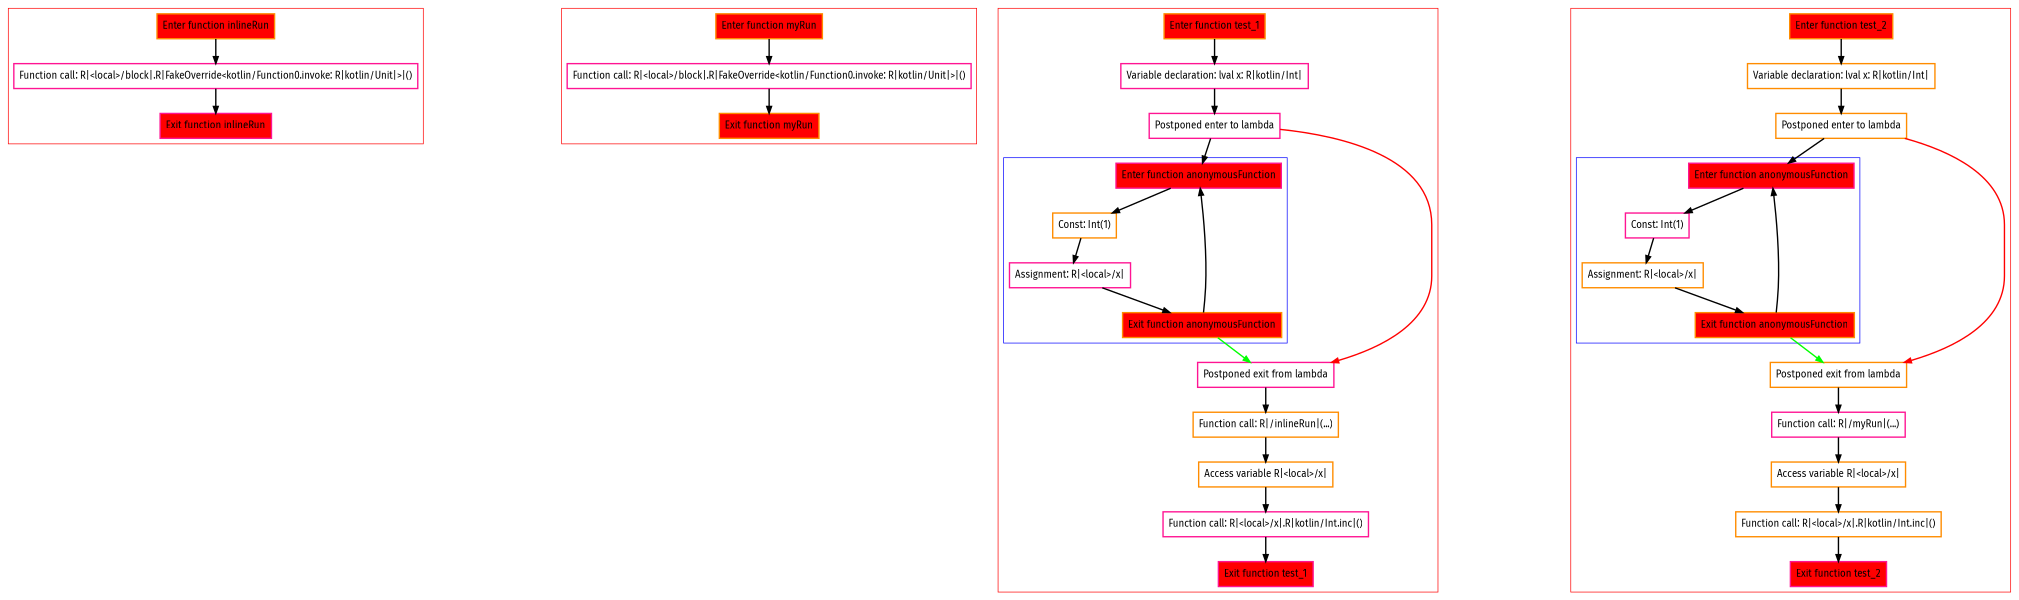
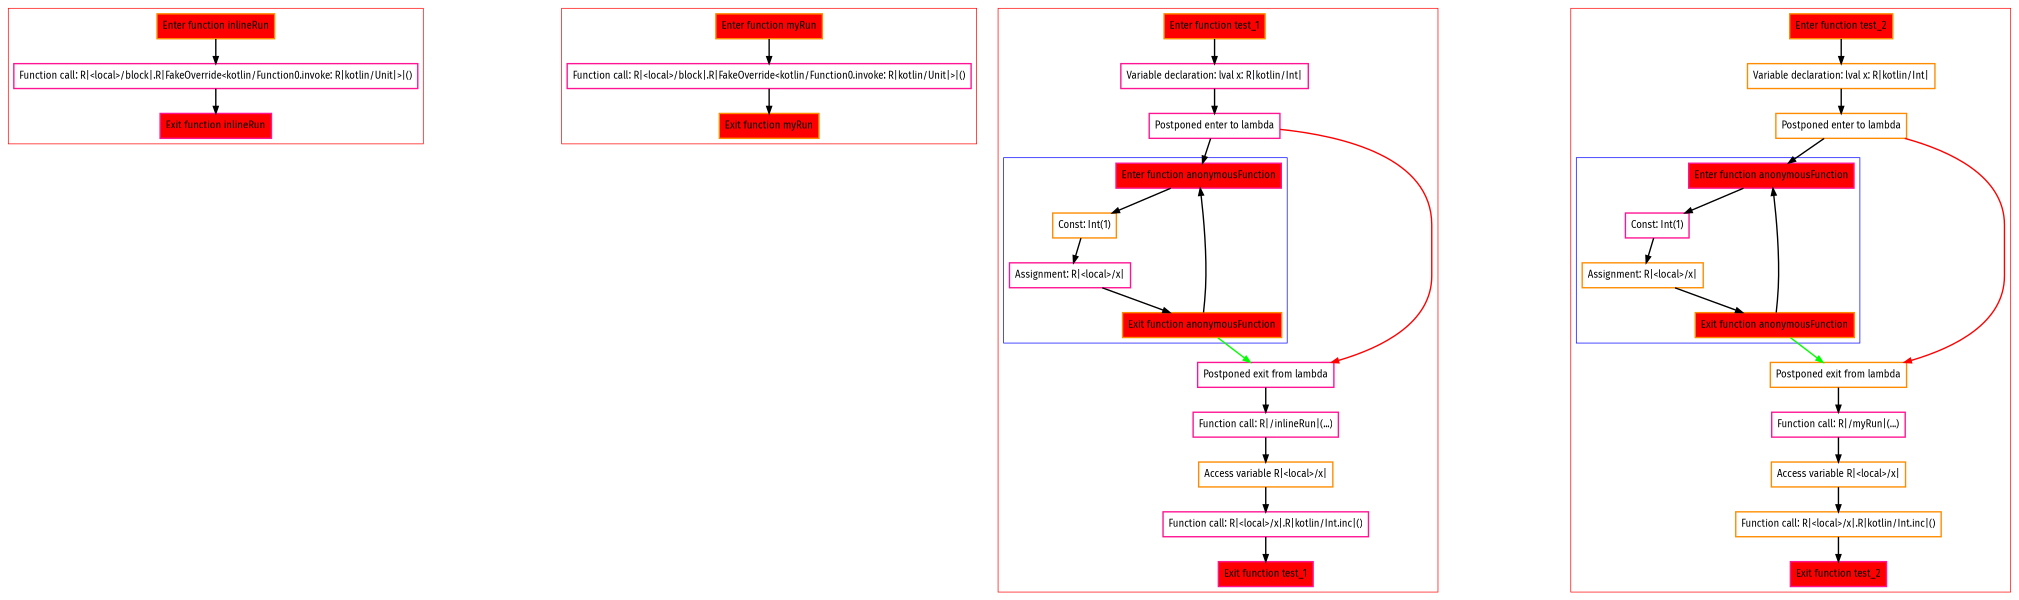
  digraph {
    nodesep=3
    fontname="Fira Sans"
    node [penwidth=2 shape=box color=darkorange fontname="Fira Sans"]
    edge [penwidth=2 fontname="Fira Sans"]
    n1 [fillcolor=red label="Enter function inlineRun" style=filled]
    n2 [label="Function call: R|<local>/block|.R|FakeOverride<kotlin/Function0.invoke: R|kotlin/Unit|>|()" color=deeppink]
    n3 [fillcolor=red label="Exit function inlineRun" style=filled color=deeppink]
    n4 [fillcolor=red label="Enter function myRun" style=filled]
    n5 [label="Function call: R|<local>/block|.R|FakeOverride<kotlin/Function0.invoke: R|kotlin/Unit|>|()" color=deeppink]
    n6 [fillcolor=red label="Exit function myRun" style=filled]
    n7 [fillcolor=red label="Enter function anonymousFunction" style=filled color=deeppink]
    n8 [label="Const: Int(1)"]
    n9 [label="Assignment: R|<local>/x|" color=deeppink]
    n10 [fillcolor=red label="Exit function anonymousFunction" style=filled]
    n11 [fillcolor=red label="Enter function test_1" style=filled]
    n12 [label="Variable declaration: lval x: R|kotlin/Int|" color=deeppink]
    n13 [label="Postponed enter to lambda" color=deeppink]
    n14 [label="Postponed exit from lambda" color=deeppink]
-   n15 [label="Function call: R|/inlineRun|(...)"]
+   n15 [label="Function call: R|/inlineRun|(...)" color=deeppink]
    n16 [label="Access variable R|<local>/x|"]
    n17 [label="Function call: R|<local>/x|.R|kotlin/Int.inc|()" color=deeppink]
    n18 [fillcolor=red label="Exit function test_1" style=filled color=deeppink]
    n19 [fillcolor=red label="Enter function anonymousFunction" style=filled color=deeppink]
    n20 [label="Const: Int(1)" color=deeppink]
    n21 [label="Assignment: R|<local>/x|"]
    n22 [fillcolor=red label="Exit function anonymousFunction" style=filled]
    n23 [fillcolor=red label="Enter function test_2" style=filled]
    n24 [label="Variable declaration: lval x: R|kotlin/Int|"]
    n25 [label="Postponed enter to lambda"]
    n26 [label="Postponed exit from lambda"]
    n27 [label="Function call: R|/myRun|(...)" color=deeppink]
    n28 [label="Access variable R|<local>/x|"]
    n29 [label="Function call: R|<local>/x|.R|kotlin/Int.inc|()"]
    n30 [fillcolor=red label="Exit function test_2" style=filled color=deeppink]
    subgraph cluster_1 {
      color=red
      n1
      n2
      n3
    }
    subgraph cluster_2 {
      color=red
      n4
      n5
      n6
    }
    subgraph cluster_3 {
      color=red
      n11
      n12
      n13
      n14
      n15
      n16
      n17
      n18
      subgraph cluster_4 {
        color=blue
        n7
        n8
        n9
        n10
      }
    }
    subgraph cluster_5 {
      color=red
      n23
      n24
      n25
      n26
      n27
      n28
      n29
      n30
      subgraph cluster_6 {
        color=blue
        n19
        n20
        n21
        n22
      }
    }
    n1 -> n2
    n2 -> n3
    n4 -> n5
    n5 -> n6
    n7 -> n8
    n8 -> n9
    n9 -> n10
    n10 -> n7
    n10 -> n14 [color=green]
    n11 -> n12
    n12 -> n13
    n13 -> n7
    n13 -> n14 [color=red]
    n14 -> n15
    n15 -> n16
    n16 -> n17
    n17 -> n18
    n19 -> n20
    n20 -> n21
    n21 -> n22
    n22 -> n19
    n22 -> n26 [color=green]
    n23 -> n24
    n24 -> n25
    n25 -> n19
    n25 -> n26 [color=red]
    n26 -> n27
    n27 -> n28
    n28 -> n29
    n29 -> n30
  }
